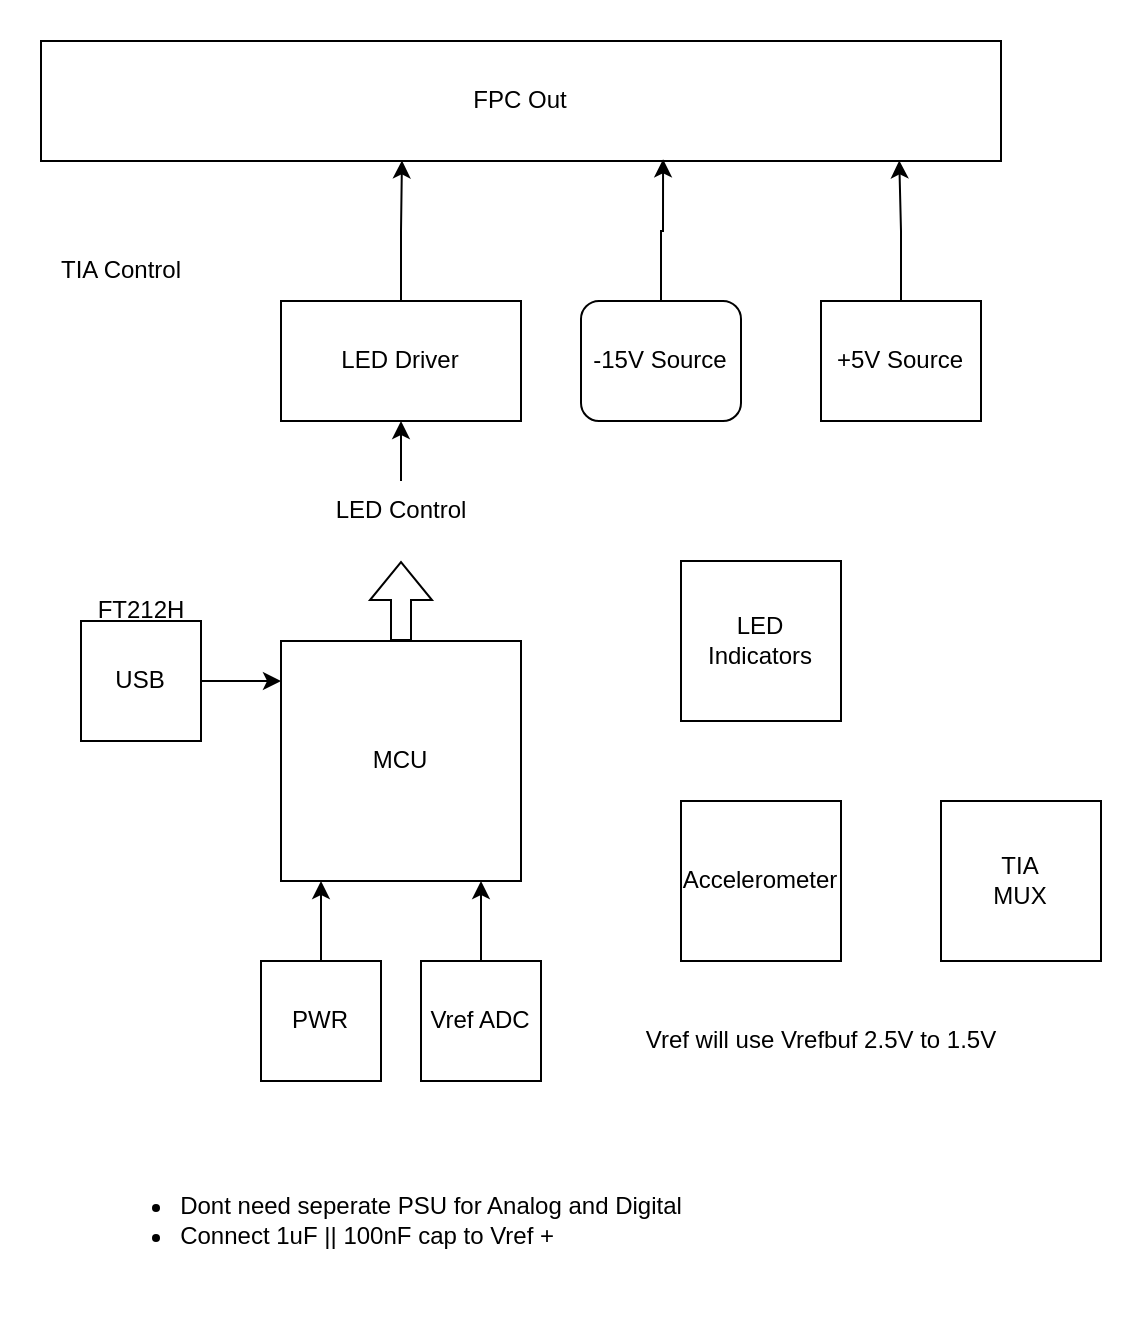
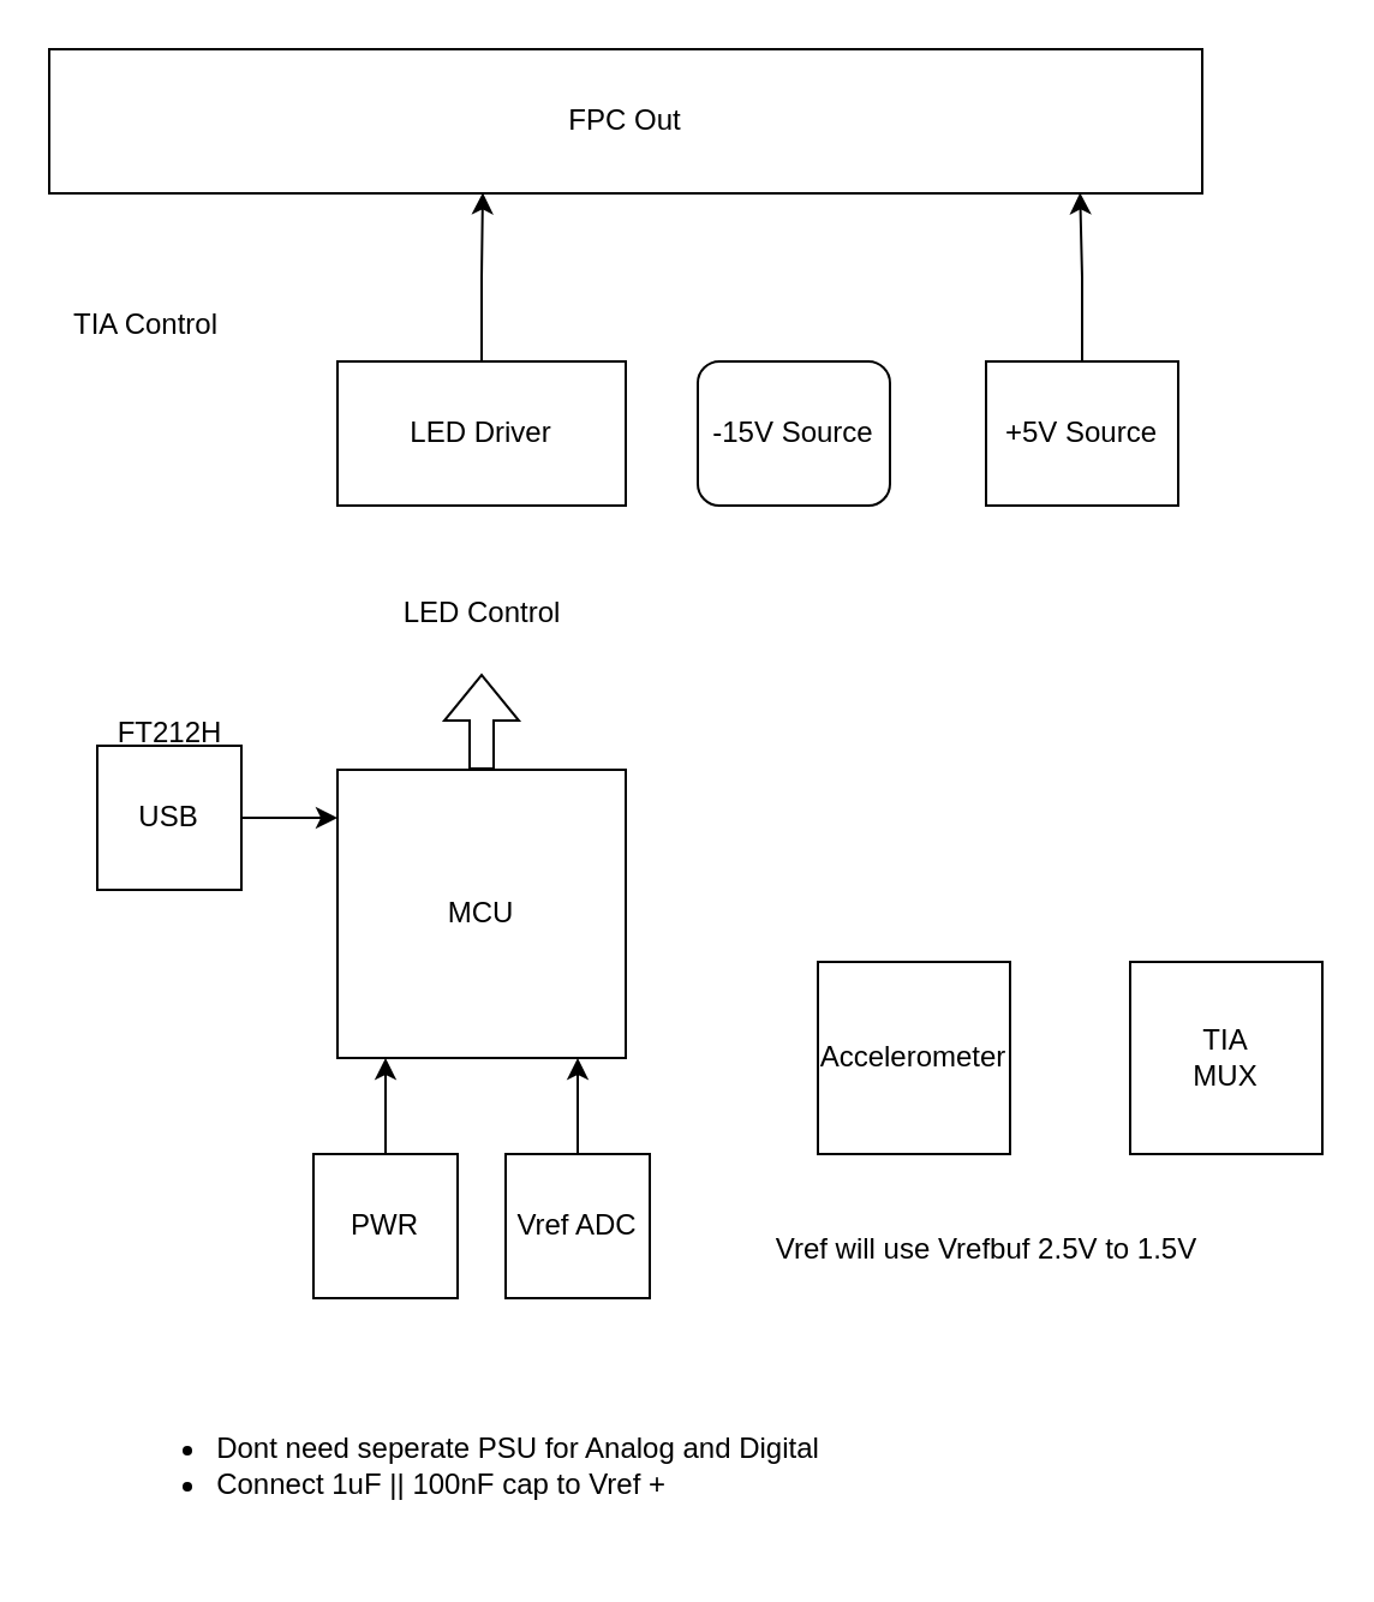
  <mxCell id="0" />
  <mxCell id="1" parent="0" />
  <mxCell id="2" value="MCU" style="whiteSpace=wrap;html=1;aspect=fixed;" parent="1" vertex="1"><mxGeometry x="140" y="320" width="120" height="120" as="geometry" /></mxCell>
  <mxCell id="3" value="LED Driver" style="rounded=0;whiteSpace=wrap;html=1;" parent="1" vertex="1"><mxGeometry x="140" y="150" width="120" height="60" as="geometry" /></mxCell>
  <mxCell id="4" value="-15V Source" style="whiteSpace=wrap;html=1;rounded=1;" parent="1" vertex="1"><mxGeometry x="290" y="150" width="80" height="60" as="geometry" /></mxCell>
  <mxCell id="5" value="+5V Source" style="whiteSpace=wrap;html=1;" parent="1" vertex="1"><mxGeometry x="410" y="150" width="80" height="60" as="geometry" /></mxCell>
  <mxCell id="6" value="" style="shape=flexArrow;endArrow=classic;html=1;rounded=0;exitX=0.5;exitY=0;exitDx=0;exitDy=0;" parent="1" source="2" edge="1"><mxGeometry width="50" height="50" relative="1" as="geometry"><mxPoint x="200" y="460" as="sourcePoint" /><mxPoint x="200" y="280" as="targetPoint" /></mxGeometry></mxCell>
- <mxCell id="7" value="" style="edgeStyle=orthogonalEdgeStyle;rounded=0;orthogonalLoop=1;jettySize=auto;html=1;" parent="1" source="8" target="3" edge="1"><mxGeometry relative="1" as="geometry"><Array as="points"><mxPoint x="200" y="160" /></Array></mxGeometry></mxCell>
  <mxCell id="8" value="LED Control" style="text;html=1;align=center;verticalAlign=middle;resizable=0;points=[];autosize=1;strokeColor=none;fillColor=none;" parent="1" vertex="1"><mxGeometry x="155" y="240" width="90" height="30" as="geometry" /></mxCell>
  <mxCell id="9" value="" style="edgeStyle=orthogonalEdgeStyle;rounded=0;orthogonalLoop=1;jettySize=auto;html=1;" parent="1" source="10" target="2" edge="1"><mxGeometry relative="1" as="geometry"><Array as="points"><mxPoint x="160" y="450" /><mxPoint x="160" y="450" /></Array></mxGeometry></mxCell>
  <mxCell id="10" value="PWR" style="rounded=0;whiteSpace=wrap;html=1;" parent="1" vertex="1"><mxGeometry x="130" y="480" width="60" height="60" as="geometry" /></mxCell>
  <mxCell id="11" style="edgeStyle=orthogonalEdgeStyle;rounded=0;orthogonalLoop=1;jettySize=auto;html=1;" parent="1" source="12" edge="1"><mxGeometry relative="1" as="geometry"><mxPoint x="240" y="440" as="targetPoint" /><Array as="points"><mxPoint x="240" y="440" /></Array></mxGeometry></mxCell>
  <mxCell id="12" value="Vref ADC" style="whiteSpace=wrap;html=1;" parent="1" vertex="1"><mxGeometry x="210" y="480" width="60" height="60" as="geometry" /></mxCell>
  <mxCell id="13" style="edgeStyle=orthogonalEdgeStyle;rounded=0;orthogonalLoop=1;jettySize=auto;html=1;" parent="1" source="14" edge="1"><mxGeometry relative="1" as="geometry"><mxPoint x="140" y="340" as="targetPoint" /><Array as="points"><mxPoint x="140" y="340" /></Array></mxGeometry></mxCell>
  <mxCell id="14" value="USB" style="whiteSpace=wrap;html=1;aspect=fixed;" parent="1" vertex="1"><mxGeometry x="40" y="310" width="60" height="60" as="geometry" /></mxCell>
  <mxCell id="15" value="FPC Out" style="rounded=0;whiteSpace=wrap;html=1;" parent="1" vertex="1"><mxGeometry x="20" y="20" width="480" height="60" as="geometry" /></mxCell>
  <mxCell id="16" style="edgeStyle=orthogonalEdgeStyle;rounded=0;orthogonalLoop=1;jettySize=auto;html=1;entryX=0.894;entryY=0.995;entryDx=0;entryDy=0;entryPerimeter=0;" parent="1" source="5" target="15" edge="1"><mxGeometry relative="1" as="geometry" /></mxCell>
- <mxCell id="17" style="edgeStyle=orthogonalEdgeStyle;rounded=0;orthogonalLoop=1;jettySize=auto;html=1;entryX=0.648;entryY=0.986;entryDx=0;entryDy=0;entryPerimeter=0;" parent="1" source="4" target="15" edge="1"><mxGeometry relative="1" as="geometry" /></mxCell>
  <mxCell id="18" style="edgeStyle=orthogonalEdgeStyle;rounded=0;orthogonalLoop=1;jettySize=auto;html=1;entryX=0.376;entryY=0.995;entryDx=0;entryDy=0;entryPerimeter=0;" parent="1" source="3" target="15" edge="1"><mxGeometry relative="1" as="geometry" /></mxCell>
  <mxCell id="19" value="TIA &lt;br&gt;MUX" style="whiteSpace=wrap;html=1;" parent="1" vertex="1"><mxGeometry x="470" y="400" width="80" height="80" as="geometry" /></mxCell>
  <mxCell id="20" value="TIA Control" style="text;html=1;align=center;verticalAlign=middle;resizable=0;points=[];autosize=1;strokeColor=none;fillColor=none;" parent="1" vertex="1"><mxGeometry x="20" y="120" width="80" height="30" as="geometry" /></mxCell>
  <mxCell id="21" value="Vref will use Vrefbuf 2.5V to 1.5V" style="text;html=1;align=center;verticalAlign=middle;resizable=0;points=[];autosize=1;strokeColor=none;fillColor=none;" parent="1" vertex="1"><mxGeometry x="310" y="505" width="200" height="30" as="geometry" /></mxCell>
  <mxCell id="22" value="&lt;div style=&quot;text-align: left;&quot;&gt;&lt;ul&gt;&lt;li&gt;&lt;span style=&quot;background-color: initial;&quot;&gt;Dont need seperate PSU for Analog and Digital&lt;/span&gt;&lt;/li&gt;&lt;li&gt;&lt;span style=&quot;background-color: initial;&quot;&gt;Connect 1uF || 100nF cap to Vref +&lt;/span&gt;&lt;/li&gt;&lt;/ul&gt;&lt;/div&gt;" style="text;html=1;align=center;verticalAlign=middle;resizable=0;points=[];autosize=1;strokeColor=none;fillColor=none;" parent="1" vertex="1"><mxGeometry x="40" y="575" width="310" height="70" as="geometry" /></mxCell>
  <mxCell id="23" value="FT212H" style="text;html=1;align=center;verticalAlign=middle;resizable=0;points=[];autosize=1;strokeColor=none;fillColor=none;" vertex="1" parent="1"><mxGeometry x="35" y="290" width="70" height="30" as="geometry" /></mxCell>
  <mxCell id="24" value="Accelerometer" style="rounded=0;whiteSpace=wrap;html=1;" vertex="1" parent="1"><mxGeometry x="340" y="400" width="80" height="80" as="geometry" /></mxCell>
- <mxCell id="25" value="LED Indicators" style="whiteSpace=wrap;html=1;" vertex="1" parent="1"><mxGeometry x="340" y="280" width="80" height="80" as="geometry" /></mxCell>
